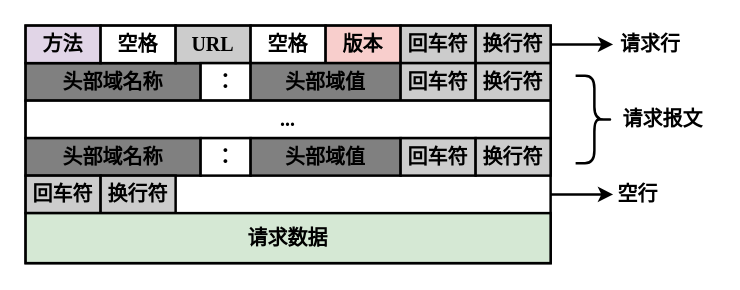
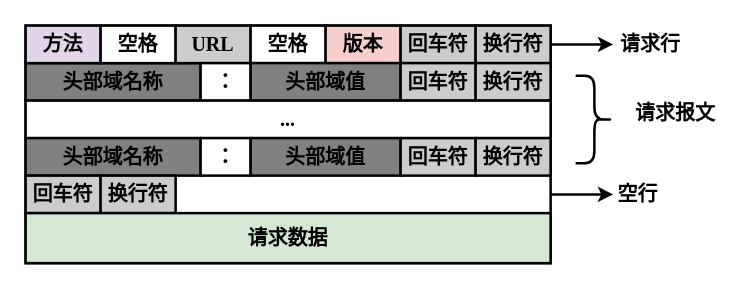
  <mxCell id="0" />
  <mxCell id="1" parent="0" />
  <mxCell id="2" value="" style="rounded=0;whiteSpace=wrap;html=1;strokeWidth=2;" vertex="1" parent="1"><mxGeometry x="20" y="20" width="420" height="190" as="geometry" /></mxCell>
  <mxCell id="3" value="&lt;font style=&quot;font-size: 16px&quot; face=&quot;Comic Sans MS&quot;&gt;&lt;b&gt;头部域名称&lt;/b&gt;&lt;/font&gt;" style="rounded=0;whiteSpace=wrap;html=1;strokeWidth=2;fillColor=#808080;" vertex="1" parent="1"><mxGeometry x="20" y="50" width="140" height="30" as="geometry" /></mxCell>
  <mxCell id="4" value="&lt;font style=&quot;font-size: 16px&quot; face=&quot;Comic Sans MS&quot;&gt;&lt;b&gt;方法&lt;/b&gt;&lt;/font&gt;" style="rounded=0;whiteSpace=wrap;html=1;strokeWidth=2;fillColor=#e1d5e7;" vertex="1" parent="1"><mxGeometry x="20" y="20" width="60" height="30" as="geometry" /></mxCell>
  <mxCell id="5" value="&lt;font style=&quot;font-size: 16px&quot; face=&quot;Comic Sans MS&quot;&gt;&lt;b&gt;空格&lt;/b&gt;&lt;/font&gt;" style="rounded=0;whiteSpace=wrap;html=1;strokeWidth=2;" vertex="1" parent="1"><mxGeometry x="80" y="20" width="60" height="30" as="geometry" /></mxCell>
  <mxCell id="6" value="&lt;font style=&quot;font-size: 16px&quot; face=&quot;Comic Sans MS&quot;&gt;&lt;b&gt;URL&lt;/b&gt;&lt;/font&gt;" style="rounded=0;whiteSpace=wrap;html=1;strokeWidth=2;fillColor=#cccccc;" vertex="1" parent="1"><mxGeometry x="140" y="20" width="60" height="30" as="geometry" /></mxCell>
  <mxCell id="7" value="&lt;font face=&quot;Comic Sans MS&quot;&gt;&lt;span style=&quot;font-size: 16px&quot;&gt;&lt;b&gt;空格&lt;/b&gt;&lt;/span&gt;&lt;/font&gt;" style="rounded=0;whiteSpace=wrap;html=1;strokeWidth=2;" vertex="1" parent="1"><mxGeometry x="200" y="20" width="60" height="30" as="geometry" /></mxCell>
  <mxCell id="8" value="&lt;font face=&quot;Comic Sans MS&quot;&gt;&lt;span style=&quot;font-size: 16px&quot;&gt;&lt;b&gt;版本&lt;/b&gt;&lt;/span&gt;&lt;/font&gt;" style="rounded=0;whiteSpace=wrap;html=1;strokeWidth=2;fillColor=#f8cecc;" vertex="1" parent="1"><mxGeometry x="260" y="20" width="60" height="30" as="geometry" /></mxCell>
  <mxCell id="9" value="&lt;font face=&quot;Comic Sans MS&quot;&gt;&lt;span style=&quot;font-size: 16px&quot;&gt;&lt;b&gt;回车符&lt;/b&gt;&lt;/span&gt;&lt;/font&gt;" style="rounded=0;whiteSpace=wrap;html=1;strokeWidth=2;fillColor=#CCCCCC;" vertex="1" parent="1"><mxGeometry x="320" y="20" width="60" height="30" as="geometry" /></mxCell>
  <mxCell id="10" style="edgeStyle=orthogonalEdgeStyle;rounded=0;orthogonalLoop=1;jettySize=auto;html=1;exitX=1;exitY=0.5;exitDx=0;exitDy=0;fontFamily=Comic Sans MS;fontSize=16;strokeWidth=2;" edge="1" parent="1" source="11"><mxGeometry relative="1" as="geometry"><mxPoint x="490" y="35" as="targetPoint" /></mxGeometry></mxCell>
  <mxCell id="11" value="&lt;font face=&quot;Comic Sans MS&quot;&gt;&lt;span style=&quot;font-size: 16px&quot;&gt;&lt;b&gt;换行符&lt;/b&gt;&lt;/span&gt;&lt;/font&gt;" style="rounded=0;whiteSpace=wrap;html=1;strokeWidth=2;fillColor=#CCCCCC;" vertex="1" parent="1"><mxGeometry x="380" y="20" width="60" height="30" as="geometry" /></mxCell>
  <mxCell id="12" value="&lt;font style=&quot;font-size: 16px&quot; face=&quot;Comic Sans MS&quot;&gt;&lt;b&gt;：&lt;/b&gt;&lt;/font&gt;" style="rounded=0;whiteSpace=wrap;html=1;strokeWidth=2;" vertex="1" parent="1"><mxGeometry x="160" y="50" width="40" height="30" as="geometry" /></mxCell>
  <mxCell id="13" value="&lt;font style=&quot;font-size: 16px&quot; face=&quot;Comic Sans MS&quot;&gt;&lt;b&gt;头部域值&lt;/b&gt;&lt;/font&gt;" style="rounded=0;whiteSpace=wrap;html=1;strokeWidth=2;fillColor=#808080;" vertex="1" parent="1"><mxGeometry x="200" y="50" width="120" height="30" as="geometry" /></mxCell>
  <mxCell id="14" value="&lt;font face=&quot;Comic Sans MS&quot;&gt;&lt;span style=&quot;font-size: 16px&quot;&gt;&lt;b&gt;回车符&lt;/b&gt;&lt;/span&gt;&lt;/font&gt;" style="rounded=0;whiteSpace=wrap;html=1;strokeWidth=2;fillColor=#CCCCCC;" vertex="1" parent="1"><mxGeometry x="320" y="50" width="60" height="30" as="geometry" /></mxCell>
  <mxCell id="15" value="&lt;font face=&quot;Comic Sans MS&quot;&gt;&lt;span style=&quot;font-size: 16px&quot;&gt;&lt;b&gt;换行符&lt;/b&gt;&lt;/span&gt;&lt;/font&gt;" style="rounded=0;whiteSpace=wrap;html=1;strokeWidth=2;fillColor=#CCCCCC;" vertex="1" parent="1"><mxGeometry x="380" y="50" width="60" height="30" as="geometry" /></mxCell>
  <mxCell id="16" value="&lt;font style=&quot;font-size: 16px&quot; face=&quot;Comic Sans MS&quot;&gt;&lt;b&gt;...&lt;/b&gt;&lt;/font&gt;" style="rounded=0;whiteSpace=wrap;html=1;strokeWidth=2;" vertex="1" parent="1"><mxGeometry x="20" y="80" width="420" height="30" as="geometry" /></mxCell>
  <mxCell id="17" value="&lt;font style=&quot;font-size: 16px&quot; face=&quot;Comic Sans MS&quot;&gt;&lt;b&gt;头部域名称&lt;/b&gt;&lt;/font&gt;" style="rounded=0;whiteSpace=wrap;html=1;strokeWidth=2;fillColor=#808080;" vertex="1" parent="1"><mxGeometry x="20" y="110" width="140" height="30" as="geometry" /></mxCell>
  <mxCell id="18" value="&lt;font style=&quot;font-size: 16px&quot; face=&quot;Comic Sans MS&quot;&gt;&lt;b&gt;：&lt;/b&gt;&lt;/font&gt;" style="rounded=0;whiteSpace=wrap;html=1;strokeWidth=2;" vertex="1" parent="1"><mxGeometry x="160" y="110" width="40" height="30" as="geometry" /></mxCell>
  <mxCell id="19" value="&lt;font style=&quot;font-size: 16px&quot; face=&quot;Comic Sans MS&quot;&gt;&lt;b&gt;头部域值&lt;/b&gt;&lt;/font&gt;" style="rounded=0;whiteSpace=wrap;html=1;strokeWidth=2;fillColor=#808080;" vertex="1" parent="1"><mxGeometry x="200" y="110" width="120" height="30" as="geometry" /></mxCell>
  <mxCell id="20" value="&lt;font face=&quot;Comic Sans MS&quot;&gt;&lt;span style=&quot;font-size: 16px&quot;&gt;&lt;b&gt;回车符&lt;/b&gt;&lt;/span&gt;&lt;/font&gt;" style="rounded=0;whiteSpace=wrap;html=1;strokeWidth=2;fillColor=#CCCCCC;" vertex="1" parent="1"><mxGeometry x="320" y="110" width="60" height="30" as="geometry" /></mxCell>
  <mxCell id="21" value="&lt;font face=&quot;Comic Sans MS&quot;&gt;&lt;span style=&quot;font-size: 16px&quot;&gt;&lt;b&gt;换行符&lt;/b&gt;&lt;/span&gt;&lt;/font&gt;" style="rounded=0;whiteSpace=wrap;html=1;strokeWidth=2;fillColor=#CCCCCC;" vertex="1" parent="1"><mxGeometry x="380" y="110" width="60" height="30" as="geometry" /></mxCell>
  <mxCell id="22" value="&lt;font face=&quot;Comic Sans MS&quot;&gt;&lt;span style=&quot;font-size: 16px&quot;&gt;&lt;b&gt;回车符&lt;/b&gt;&lt;/span&gt;&lt;/font&gt;" style="rounded=0;whiteSpace=wrap;html=1;strokeWidth=2;fillColor=#CCCCCC;" vertex="1" parent="1"><mxGeometry x="20" y="140" width="60" height="30" as="geometry" /></mxCell>
  <mxCell id="23" value="&lt;font face=&quot;Comic Sans MS&quot;&gt;&lt;span style=&quot;font-size: 16px&quot;&gt;&lt;b&gt;换行符&lt;/b&gt;&lt;/span&gt;&lt;/font&gt;" style="rounded=0;whiteSpace=wrap;html=1;strokeWidth=2;fillColor=#CCCCCC;" vertex="1" parent="1"><mxGeometry x="80" y="140" width="60" height="30" as="geometry" /></mxCell>
  <mxCell id="24" value="请求数据" style="rounded=0;whiteSpace=wrap;html=1;strokeWidth=2;fontSize=16;fontStyle=1;fontFamily=Comic Sans MS;fillColor=#d5e8d4;" vertex="1" parent="1"><mxGeometry x="20" y="170" width="420" height="40" as="geometry" /></mxCell>
  <mxCell id="25" value="请求行" style="text;html=1;strokeColor=none;fillColor=none;align=center;verticalAlign=middle;whiteSpace=wrap;rounded=0;fontFamily=Comic Sans MS;fontSize=16;fontStyle=1" vertex="1" parent="1"><mxGeometry x="490" y="25" width="60" height="20" as="geometry" /></mxCell>
  <mxCell id="26" value="" style="shape=curlyBracket;whiteSpace=wrap;html=1;rounded=1;flipH=1;fontFamily=Comic Sans MS;fontSize=16;strokeWidth=2;" vertex="1" parent="1"><mxGeometry x="460" y="60" width="30" height="70" as="geometry" /></mxCell>
- <mxCell id="27" value="请求报文" style="text;html=1;strokeColor=none;fillColor=none;align=center;verticalAlign=middle;whiteSpace=wrap;rounded=0;fontFamily=Comic Sans MS;fontSize=16;fontStyle=1" vertex="1" parent="1"><mxGeometry x="490" y="85" width="80" height="20" as="geometry" /></mxCell>
+ <mxCell id="27" value="请求报文" style="text;html=1;strokeColor=none;fillColor=none;align=center;verticalAlign=middle;whiteSpace=wrap;rounded=0;fontFamily=Comic Sans MS;fontSize=16;fontStyle=1" vertex="1" parent="1"><mxGeometry x="500" y="80" width="80" height="20" as="geometry" /></mxCell>
  <mxCell id="28" style="edgeStyle=orthogonalEdgeStyle;rounded=0;orthogonalLoop=1;jettySize=auto;html=1;exitX=1;exitY=0.5;exitDx=0;exitDy=0;fontFamily=Comic Sans MS;fontSize=16;strokeWidth=2;" edge="1" parent="1"><mxGeometry relative="1" as="geometry"><mxPoint x="490" y="155" as="targetPoint" /><mxPoint x="440" y="155" as="sourcePoint" /></mxGeometry></mxCell>
  <mxCell id="29" value="空行" style="text;html=1;strokeColor=none;fillColor=none;align=center;verticalAlign=middle;whiteSpace=wrap;rounded=0;fontFamily=Comic Sans MS;fontSize=16;fontStyle=1" vertex="1" parent="1"><mxGeometry x="480" y="145" width="60" height="20" as="geometry" /></mxCell>
